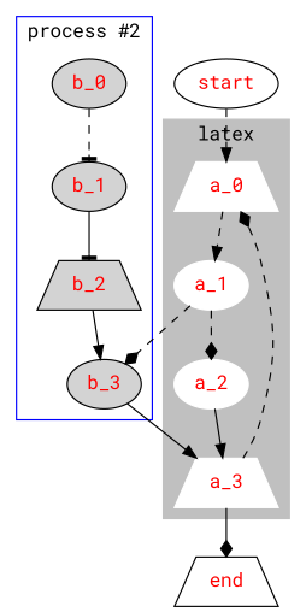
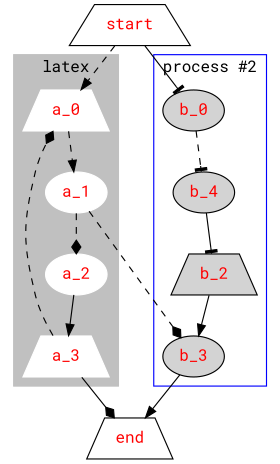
  digraph {
    fontname="Roboto Mono"
    node [fontcolor=red fontname="Roboto Mono" shape=trapezium style=filled]
    edge [arrowhead=normal fontname="Roboto Mono" style=dashed]
    a_0 [color=white]
    a_1 [color=white shape=ellipse]
    a_2 [color=white shape=ellipse]
    a_3 [color=white]
    b_0 [shape=ellipse]
-   b_1 [shape=ellipse]
+   b_1 [shape=ellipse label=b_4]
    b_2
    b_3 [shape=ellipse]
    end [style=""]
-   start [shape=ellipse style=""]
+   start [style=""]
    subgraph cluster_1 {
      color=grey
      label=latex
      style=filled
      a_0
      a_1
      a_2
      a_3
    }
    subgraph cluster_2 {
      color=blue
      label="process #2"
      b_0
      b_1
      b_2
      b_3
    }
    a_0 -> a_1
    a_1 -> a_2 [arrowhead=diamond]
    a_1 -> b_3 [arrowhead=diamond]
    a_2 -> a_3 [style=solid]
    a_3 -> a_0 [arrowhead=diamond]
    a_3 -> end [arrowhead=diamond style=solid]
    b_0 -> b_1 [arrowhead=tee]
    b_1 -> b_2 [arrowhead=tee style=solid]
    b_2 -> b_3 [style=solid]
-   b_3 -> a_3 [style=solid]
+   b_3 -> end [style=solid]
    start -> a_0
+   start -> b_0 [arrowhead=tee style=solid]
  }
